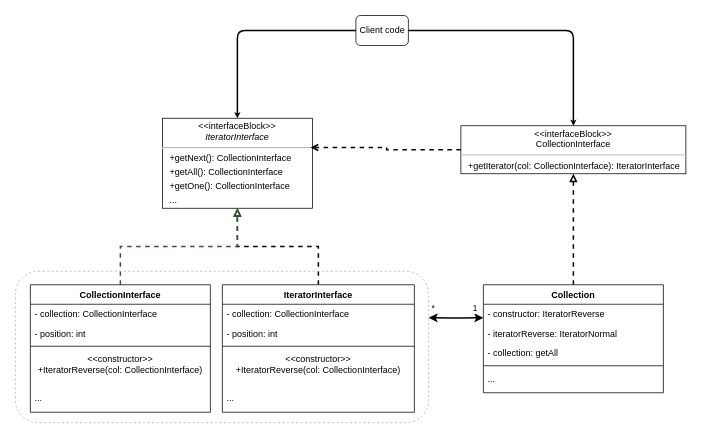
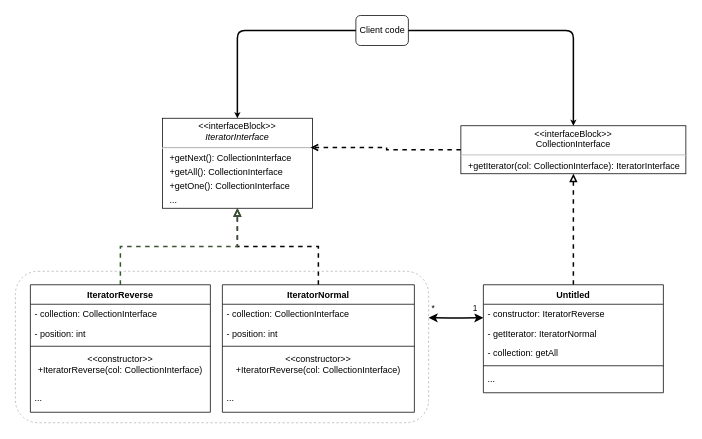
  <mxCell id="0" />
  <mxCell id="1" parent="0" />
  <mxCell id="2" style="edgeStyle=orthogonalEdgeStyle;rounded=0;orthogonalLoop=1;jettySize=auto;html=1;entryX=0.5;entryY=1;entryDx=0;entryDy=0;dashed=1;strokeWidth=2;endArrow=block;endFill=0;" parent="1" source="3" target="9" edge="1"><mxGeometry relative="1" as="geometry" /></mxCell>
- <mxCell id="3" value="IteratorInterface" style="swimlane;fontStyle=1;align=center;verticalAlign=top;childLayout=stackLayout;horizontal=1;startSize=26;horizontalStack=0;resizeParent=1;resizeParentMax=0;resizeLast=0;collapsible=1;marginBottom=0;" parent="1" vertex="1"><mxGeometry x="296" y="379" width="256" height="170" as="geometry" /></mxCell>
+ <mxCell id="3" value="IteratorNormal" style="swimlane;fontStyle=1;align=center;verticalAlign=top;childLayout=stackLayout;horizontal=1;startSize=26;horizontalStack=0;resizeParent=1;resizeParentMax=0;resizeLast=0;collapsible=1;marginBottom=0;" parent="1" vertex="1"><mxGeometry x="296" y="379" width="256" height="170" as="geometry" /></mxCell>
  <mxCell id="4" value="- collection: CollectionInterface" style="text;strokeColor=none;fillColor=none;align=left;verticalAlign=top;spacingLeft=4;spacingRight=4;overflow=hidden;rotatable=0;points=[[0,0.5],[1,0.5]];portConstraint=eastwest;" parent="3" vertex="1"><mxGeometry y="26" width="256" height="26" as="geometry" /></mxCell>
  <mxCell id="5" value="- position: int" style="text;strokeColor=none;fillColor=none;align=left;verticalAlign=top;spacingLeft=4;spacingRight=4;overflow=hidden;rotatable=0;points=[[0,0.5],[1,0.5]];portConstraint=eastwest;" vertex="1" parent="3"><mxGeometry y="52" width="256" height="26" as="geometry" /></mxCell>
  <mxCell id="6" value="" style="line;strokeWidth=1;fillColor=none;align=left;verticalAlign=middle;spacingTop=-1;spacingLeft=3;spacingRight=3;rotatable=0;labelPosition=right;points=[];portConstraint=eastwest;" parent="3" vertex="1"><mxGeometry y="78" width="256" height="8" as="geometry" /></mxCell>
  <mxCell id="7" value="&lt;&lt;constructor&gt;&gt;&#10;+IteratorReverse(col: CollectionInterface)" style="text;strokeColor=none;fillColor=none;align=center;verticalAlign=top;spacingLeft=4;spacingRight=4;overflow=hidden;rotatable=0;points=[[0,0.5],[1,0.5]];portConstraint=eastwest;" parent="3" vertex="1"><mxGeometry y="86" width="256" height="52" as="geometry" /></mxCell>
  <mxCell id="8" value="..." style="text;strokeColor=none;fillColor=none;align=left;verticalAlign=top;spacingLeft=4;spacingRight=4;overflow=hidden;rotatable=0;points=[[0,0.5],[1,0.5]];portConstraint=eastwest;" parent="3" vertex="1"><mxGeometry y="138" width="256" height="32" as="geometry" /></mxCell>
  <mxCell id="9" value="&lt;p style=&quot;margin: 0px ; margin-top: 4px ; text-align: center&quot;&gt;&amp;lt;&amp;lt;interfaceBlock&amp;gt;&amp;gt;&lt;br&gt;&lt;i&gt;IteratorInterface&lt;/i&gt;&lt;br&gt;&lt;/p&gt;&lt;hr&gt;&lt;p style=&quot;margin: 0px ; margin-top: 4px ; margin-left: 10px ; text-align: left&quot;&gt;+getNext(): CollectionInterface&lt;/p&gt;&lt;p style=&quot;margin: 4px 0px 0px 10px ; text-align: left&quot;&gt;+getAll(): CollectionInterface&lt;/p&gt;&lt;p style=&quot;margin: 4px 0px 0px 10px ; text-align: left&quot;&gt;+getOne(): CollectionInterface&lt;/p&gt;&lt;p style=&quot;margin: 4px 0px 0px 10px ; text-align: left&quot;&gt;...&lt;/p&gt;" style="shape=rect;html=1;overflow=fill;whiteSpace=wrap;" parent="1" vertex="1"><mxGeometry x="216" y="157" width="200" height="120" as="geometry" /></mxCell>
  <mxCell id="10" style="edgeStyle=orthogonalEdgeStyle;rounded=0;orthogonalLoop=1;jettySize=auto;html=1;entryX=0.988;entryY=0.325;entryDx=0;entryDy=0;entryPerimeter=0;dashed=1;endArrow=open;endFill=0;strokeColor=#000000;strokeWidth=2;" parent="1" source="11" target="9" edge="1"><mxGeometry relative="1" as="geometry" /></mxCell>
  <mxCell id="11" value="&lt;p style=&quot;margin: 0px ; margin-top: 4px ; text-align: center&quot;&gt;&amp;lt;&amp;lt;interfaceBlock&amp;gt;&amp;gt;&lt;br&gt;&lt;span style=&quot;text-align: left&quot;&gt;CollectionInterface&lt;/span&gt;&lt;br&gt;&lt;/p&gt;&lt;hr&gt;&lt;p style=&quot;margin: 0px ; margin-top: 4px ; margin-left: 10px ; text-align: left&quot;&gt;+getIterator(col: CollectionInterface): IteratorInterface&lt;/p&gt;" style="shape=rect;html=1;overflow=fill;whiteSpace=wrap;" parent="1" vertex="1"><mxGeometry x="614" y="167" width="300" height="64" as="geometry" /></mxCell>
  <mxCell id="12" style="edgeStyle=orthogonalEdgeStyle;rounded=0;orthogonalLoop=1;jettySize=auto;html=1;entryX=0.5;entryY=1;entryDx=0;entryDy=0;endArrow=block;endFill=0;strokeColor=#3A5431;dashed=1;strokeWidth=2;fillColor=#6d8764;" parent="1" source="13" target="9" edge="1"><mxGeometry relative="1" as="geometry" /></mxCell>
- <mxCell id="13" value="CollectionInterface" style="swimlane;fontStyle=1;align=center;verticalAlign=top;childLayout=stackLayout;horizontal=1;startSize=26;horizontalStack=0;resizeParent=1;resizeParentMax=0;resizeLast=0;collapsible=1;marginBottom=0;" parent="1" vertex="1"><mxGeometry x="40" y="379" width="240" height="170" as="geometry" /></mxCell>
+ <mxCell id="13" value="IteratorReverse" style="swimlane;fontStyle=1;align=center;verticalAlign=top;childLayout=stackLayout;horizontal=1;startSize=26;horizontalStack=0;resizeParent=1;resizeParentMax=0;resizeLast=0;collapsible=1;marginBottom=0;" parent="1" vertex="1"><mxGeometry x="40" y="379" width="240" height="170" as="geometry" /></mxCell>
  <mxCell id="14" value="- collection: CollectionInterface" style="text;strokeColor=none;fillColor=none;align=left;verticalAlign=top;spacingLeft=4;spacingRight=4;overflow=hidden;rotatable=0;points=[[0,0.5],[1,0.5]];portConstraint=eastwest;" parent="13" vertex="1"><mxGeometry y="26" width="240" height="26" as="geometry" /></mxCell>
  <mxCell id="15" value="- position: int" style="text;strokeColor=none;fillColor=none;align=left;verticalAlign=top;spacingLeft=4;spacingRight=4;overflow=hidden;rotatable=0;points=[[0,0.5],[1,0.5]];portConstraint=eastwest;" vertex="1" parent="13"><mxGeometry y="52" width="240" height="26" as="geometry" /></mxCell>
  <mxCell id="16" value="" style="line;strokeWidth=1;fillColor=none;align=left;verticalAlign=middle;spacingTop=-1;spacingLeft=3;spacingRight=3;rotatable=0;labelPosition=right;points=[];portConstraint=eastwest;" parent="13" vertex="1"><mxGeometry y="78" width="240" height="8" as="geometry" /></mxCell>
  <mxCell id="17" value="&lt;&lt;constructor&gt;&gt;&#10;+IteratorReverse(col: CollectionInterface)" style="text;strokeColor=none;fillColor=none;align=center;verticalAlign=top;spacingLeft=4;spacingRight=4;overflow=hidden;rotatable=0;points=[[0,0.5],[1,0.5]];portConstraint=eastwest;" parent="13" vertex="1"><mxGeometry y="86" width="240" height="52" as="geometry" /></mxCell>
  <mxCell id="18" value="..." style="text;strokeColor=none;fillColor=none;align=left;verticalAlign=top;spacingLeft=4;spacingRight=4;overflow=hidden;rotatable=0;points=[[0,0.5],[1,0.5]];portConstraint=eastwest;" parent="13" vertex="1"><mxGeometry y="138" width="240" height="32" as="geometry" /></mxCell>
  <mxCell id="19" style="edgeStyle=orthogonalEdgeStyle;rounded=0;orthogonalLoop=1;jettySize=auto;html=1;entryX=0.5;entryY=1;entryDx=0;entryDy=0;dashed=1;endArrow=block;endFill=0;strokeColor=#000000;strokeWidth=2;" parent="1" source="20" target="11" edge="1"><mxGeometry relative="1" as="geometry" /></mxCell>
- <mxCell id="20" value="Collection" style="swimlane;fontStyle=1;align=center;verticalAlign=top;childLayout=stackLayout;horizontal=1;startSize=26;horizontalStack=0;resizeParent=1;resizeParentMax=0;resizeLast=0;collapsible=1;marginBottom=0;" parent="1" vertex="1"><mxGeometry x="644" y="379" width="240" height="144" as="geometry" /></mxCell>
+ <mxCell id="20" value="Untitled" style="swimlane;fontStyle=1;align=center;verticalAlign=top;childLayout=stackLayout;horizontal=1;startSize=26;horizontalStack=0;resizeParent=1;resizeParentMax=0;resizeLast=0;collapsible=1;marginBottom=0;" parent="1" vertex="1"><mxGeometry x="644" y="379" width="240" height="144" as="geometry" /></mxCell>
  <mxCell id="21" value="- constructor: IteratorReverse" style="text;strokeColor=none;fillColor=none;align=left;verticalAlign=top;spacingLeft=4;spacingRight=4;overflow=hidden;rotatable=0;points=[[0,0.5],[1,0.5]];portConstraint=eastwest;" parent="20" vertex="1"><mxGeometry y="26" width="240" height="26" as="geometry" /></mxCell>
- <mxCell id="22" value="- iteratorReverse: IteratorNormal" style="text;strokeColor=none;fillColor=none;align=left;verticalAlign=top;spacingLeft=4;spacingRight=4;overflow=hidden;rotatable=0;points=[[0,0.5],[1,0.5]];portConstraint=eastwest;" vertex="1" parent="20"><mxGeometry y="52" width="240" height="26" as="geometry" /></mxCell>
+ <mxCell id="22" value="- getIterator: IteratorNormal" style="text;strokeColor=none;fillColor=none;align=left;verticalAlign=top;spacingLeft=4;spacingRight=4;overflow=hidden;rotatable=0;points=[[0,0.5],[1,0.5]];portConstraint=eastwest;" vertex="1" parent="20"><mxGeometry y="52" width="240" height="26" as="geometry" /></mxCell>
  <mxCell id="23" value="- collection: getAll" style="text;strokeColor=none;fillColor=none;align=left;verticalAlign=top;spacingLeft=4;spacingRight=4;overflow=hidden;rotatable=0;points=[[0,0.5],[1,0.5]];portConstraint=eastwest;" vertex="1" parent="20"><mxGeometry y="78" width="240" height="26" as="geometry" /></mxCell>
  <mxCell id="24" value="" style="line;strokeWidth=1;fillColor=none;align=left;verticalAlign=middle;spacingTop=-1;spacingLeft=3;spacingRight=3;rotatable=0;labelPosition=right;points=[];portConstraint=eastwest;" parent="20" vertex="1"><mxGeometry y="104" width="240" height="8" as="geometry" /></mxCell>
  <mxCell id="25" value="..." style="text;strokeColor=none;fillColor=none;align=left;verticalAlign=top;spacingLeft=4;spacingRight=4;overflow=hidden;rotatable=0;points=[[0,0.5],[1,0.5]];portConstraint=eastwest;" parent="20" vertex="1"><mxGeometry y="112" width="240" height="32" as="geometry" /></mxCell>
  <mxCell id="26" style="edgeStyle=orthogonalEdgeStyle;rounded=1;orthogonalLoop=1;jettySize=auto;html=1;entryX=1;entryY=0.307;entryDx=0;entryDy=0;endArrow=classic;endFill=1;strokeColor=#000000;strokeWidth=2;startArrow=classic;startFill=1;entryPerimeter=0;" parent="1" target="30" edge="1"><mxGeometry relative="1" as="geometry"><mxPoint x="644" y="423" as="sourcePoint" /><mxPoint x="552" y="417.86" as="targetPoint" /></mxGeometry></mxCell>
  <mxCell id="27" value="1" style="edgeLabel;html=1;align=center;verticalAlign=middle;resizable=0;points=[];" parent="26" vertex="1" connectable="0"><mxGeometry x="-0.246" y="-4" relative="1" as="geometry"><mxPoint x="17" y="-9" as="offset" /></mxGeometry></mxCell>
  <mxCell id="28" value="*" style="edgeLabel;html=1;align=center;verticalAlign=middle;resizable=0;points=[];" parent="26" vertex="1" connectable="0"><mxGeometry x="-0.186" y="1" relative="1" as="geometry"><mxPoint x="-38" y="-14" as="offset" /></mxGeometry></mxCell>
  <mxCell id="29" value="Untitled Layer" parent="0" />
  <mxCell id="30" value="" style="rounded=1;whiteSpace=wrap;html=1;align=center;fillColor=none;strokeColor=#B3B3B3;dashed=1;" parent="29" vertex="1"><mxGeometry x="20" y="361" width="551" height="202" as="geometry" /></mxCell>
  <mxCell id="31" style="edgeStyle=orthogonalEdgeStyle;rounded=1;orthogonalLoop=1;jettySize=auto;html=1;entryX=0.5;entryY=0;entryDx=0;entryDy=0;startArrow=none;startFill=0;endArrow=classic;endFill=1;strokeColor=#000000;strokeWidth=2;startSize=2;endSize=2;exitX=0;exitY=0.5;exitDx=0;exitDy=0;" parent="29" source="33" target="9" edge="1"><mxGeometry relative="1" as="geometry"><mxPoint x="504" y="41.25" as="sourcePoint" /></mxGeometry></mxCell>
  <mxCell id="32" style="edgeStyle=orthogonalEdgeStyle;rounded=1;orthogonalLoop=1;jettySize=auto;html=1;entryX=0.5;entryY=0;entryDx=0;entryDy=0;startArrow=none;startFill=0;endArrow=classic;endFill=1;strokeColor=#000000;strokeWidth=2;startSize=2;endSize=2;exitX=1;exitY=0.5;exitDx=0;exitDy=0;" parent="29" source="33" target="11" edge="1"><mxGeometry relative="1" as="geometry"><mxPoint x="554" y="41.25" as="sourcePoint" /></mxGeometry></mxCell>
  <mxCell id="33" value="Client code" style="html=1;rounded=1;fillColor=none;align=center;" parent="29" vertex="1"><mxGeometry x="474" y="20" width="70" height="40" as="geometry" /></mxCell>
